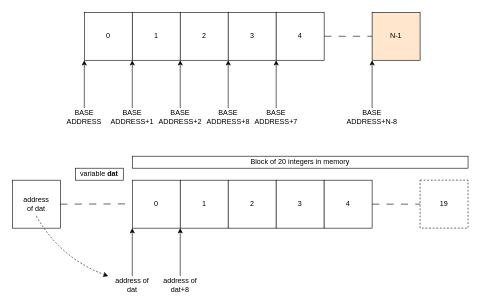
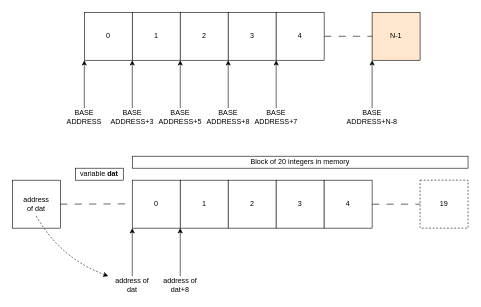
  <mxCell id="0" />
  <mxCell id="1" parent="0" />
  <mxCell id="2" value="0" style="whiteSpace=wrap;html=1;aspect=fixed;" vertex="1" parent="1"><mxGeometry x="140" y="20" width="80" height="80" as="geometry" /></mxCell>
  <mxCell id="3" value="1" style="whiteSpace=wrap;html=1;aspect=fixed;" vertex="1" parent="1"><mxGeometry x="220" y="20" width="80" height="80" as="geometry" /></mxCell>
  <mxCell id="4" value="2" style="whiteSpace=wrap;html=1;aspect=fixed;" vertex="1" parent="1"><mxGeometry x="300" y="20" width="80" height="80" as="geometry" /></mxCell>
  <mxCell id="5" value="3" style="whiteSpace=wrap;html=1;aspect=fixed;" vertex="1" parent="1"><mxGeometry x="380" y="20" width="80" height="80" as="geometry" /></mxCell>
  <mxCell id="6" value="4" style="whiteSpace=wrap;html=1;aspect=fixed;" vertex="1" parent="1"><mxGeometry x="460" y="20" width="80" height="80" as="geometry" /></mxCell>
  <mxCell id="7" value="N-1" style="whiteSpace=wrap;html=1;aspect=fixed;fillColor=#ffe6cc;" vertex="1" parent="1"><mxGeometry x="620" y="20" width="80" height="80" as="geometry" /></mxCell>
  <mxCell id="8" value="" style="endArrow=none;dashed=1;html=1;rounded=0;entryX=0;entryY=0.5;entryDx=0;entryDy=0;exitX=1;exitY=0.5;exitDx=0;exitDy=0;dashPattern=12 12;" edge="1" parent="1" source="6" target="7"><mxGeometry width="50" height="50" relative="1" as="geometry"><mxPoint x="370" y="310" as="sourcePoint" /><mxPoint x="420" y="260" as="targetPoint" /></mxGeometry></mxCell>
  <mxCell id="9" value="" style="endArrow=classic;html=1;rounded=0;entryX=0;entryY=1;entryDx=0;entryDy=0;" edge="1" parent="1" target="2"><mxGeometry width="50" height="50" relative="1" as="geometry"><mxPoint x="140" y="180" as="sourcePoint" /><mxPoint x="420" y="260" as="targetPoint" /></mxGeometry></mxCell>
  <mxCell id="10" value="BASE ADDRESS" style="text;html=1;strokeColor=none;fillColor=none;align=center;verticalAlign=middle;whiteSpace=wrap;rounded=0;" vertex="1" parent="1"><mxGeometry x="110" y="180" width="60" height="30" as="geometry" /></mxCell>
- <mxCell id="11" value="BASE ADDRESS+1" style="text;html=1;strokeColor=none;fillColor=none;align=center;verticalAlign=middle;whiteSpace=wrap;rounded=0;" vertex="1" parent="1"><mxGeometry x="190" y="180" width="60" height="30" as="geometry" /></mxCell>
+ <mxCell id="11" value="BASE ADDRESS+3" style="text;html=1;strokeColor=none;fillColor=none;align=center;verticalAlign=middle;whiteSpace=wrap;rounded=0;" vertex="1" parent="1"><mxGeometry x="190" y="180" width="60" height="30" as="geometry" /></mxCell>
  <mxCell id="12" value="" style="endArrow=classic;html=1;rounded=0;entryX=0;entryY=1;entryDx=0;entryDy=0;" edge="1" parent="1"><mxGeometry width="50" height="50" relative="1" as="geometry"><mxPoint x="220" y="180" as="sourcePoint" /><mxPoint x="220" y="100" as="targetPoint" /></mxGeometry></mxCell>
  <mxCell id="13" value="" style="endArrow=classic;html=1;rounded=0;entryX=0;entryY=1;entryDx=0;entryDy=0;" edge="1" parent="1"><mxGeometry width="50" height="50" relative="1" as="geometry"><mxPoint x="300" y="180" as="sourcePoint" /><mxPoint x="300" y="100" as="targetPoint" /></mxGeometry></mxCell>
- <mxCell id="14" value="BASE ADDRESS+2" style="text;html=1;strokeColor=none;fillColor=none;align=center;verticalAlign=middle;whiteSpace=wrap;rounded=0;" vertex="1" parent="1"><mxGeometry x="270" y="180" width="60" height="30" as="geometry" /></mxCell>
+ <mxCell id="14" value="BASE ADDRESS+5" style="text;html=1;strokeColor=none;fillColor=none;align=center;verticalAlign=middle;whiteSpace=wrap;rounded=0;" vertex="1" parent="1"><mxGeometry x="270" y="180" width="60" height="30" as="geometry" /></mxCell>
  <mxCell id="15" value="" style="endArrow=classic;html=1;rounded=0;entryX=0;entryY=1;entryDx=0;entryDy=0;" edge="1" parent="1"><mxGeometry width="50" height="50" relative="1" as="geometry"><mxPoint x="380" y="180" as="sourcePoint" /><mxPoint x="380" y="100" as="targetPoint" /></mxGeometry></mxCell>
  <mxCell id="16" value="BASE ADDRESS+8" style="text;html=1;strokeColor=none;fillColor=none;align=center;verticalAlign=middle;whiteSpace=wrap;rounded=0;" vertex="1" parent="1"><mxGeometry x="350" y="180" width="60" height="30" as="geometry" /></mxCell>
  <mxCell id="17" value="BASE ADDRESS+7" style="text;html=1;strokeColor=none;fillColor=none;align=center;verticalAlign=middle;whiteSpace=wrap;rounded=0;" vertex="1" parent="1"><mxGeometry x="430" y="180" width="60" height="30" as="geometry" /></mxCell>
  <mxCell id="18" value="" style="endArrow=classic;html=1;rounded=0;entryX=0;entryY=1;entryDx=0;entryDy=0;" edge="1" parent="1"><mxGeometry width="50" height="50" relative="1" as="geometry"><mxPoint x="460" y="180" as="sourcePoint" /><mxPoint x="460" y="100" as="targetPoint" /></mxGeometry></mxCell>
  <mxCell id="19" value="BASE ADDRESS+N-8" style="text;html=1;strokeColor=none;fillColor=none;align=center;verticalAlign=middle;whiteSpace=wrap;rounded=0;" vertex="1" parent="1"><mxGeometry x="570" y="180" width="100" height="30" as="geometry" /></mxCell>
  <mxCell id="20" value="" style="endArrow=classic;html=1;rounded=0;entryX=0;entryY=1;entryDx=0;entryDy=0;" edge="1" parent="1"><mxGeometry width="50" height="50" relative="1" as="geometry"><mxPoint x="620" y="180" as="sourcePoint" /><mxPoint x="620" y="100" as="targetPoint" /></mxGeometry></mxCell>
  <mxCell id="21" value="0" style="whiteSpace=wrap;html=1;aspect=fixed;" vertex="1" parent="1"><mxGeometry x="220" y="300" width="80" height="80" as="geometry" /></mxCell>
  <mxCell id="22" value="1" style="whiteSpace=wrap;html=1;aspect=fixed;" vertex="1" parent="1"><mxGeometry x="300" y="300" width="80" height="80" as="geometry" /></mxCell>
  <mxCell id="23" value="2" style="whiteSpace=wrap;html=1;aspect=fixed;" vertex="1" parent="1"><mxGeometry x="380" y="300" width="80" height="80" as="geometry" /></mxCell>
  <mxCell id="24" value="3" style="whiteSpace=wrap;html=1;aspect=fixed;" vertex="1" parent="1"><mxGeometry x="460" y="300" width="80" height="80" as="geometry" /></mxCell>
  <mxCell id="25" value="4" style="whiteSpace=wrap;html=1;aspect=fixed;" vertex="1" parent="1"><mxGeometry x="540" y="300" width="80" height="80" as="geometry" /></mxCell>
  <mxCell id="26" value="19" style="whiteSpace=wrap;html=1;aspect=fixed;dashed=1;" vertex="1" parent="1"><mxGeometry x="700" y="300" width="80" height="80" as="geometry" /></mxCell>
  <mxCell id="27" value="" style="endArrow=none;dashed=1;html=1;rounded=0;entryX=0;entryY=0.5;entryDx=0;entryDy=0;exitX=1;exitY=0.5;exitDx=0;exitDy=0;dashPattern=12 12;" edge="1" parent="1" source="25" target="26"><mxGeometry width="50" height="50" relative="1" as="geometry"><mxPoint x="450" y="590" as="sourcePoint" /><mxPoint x="500" y="540" as="targetPoint" /></mxGeometry></mxCell>
  <mxCell id="28" value="address of dat" style="text;html=1;strokeColor=none;fillColor=none;align=center;verticalAlign=middle;whiteSpace=wrap;rounded=0;" vertex="1" parent="1"><mxGeometry x="190" y="460" width="60" height="30" as="geometry" /></mxCell>
  <mxCell id="29" value="" style="endArrow=classic;html=1;rounded=0;entryX=0;entryY=1;entryDx=0;entryDy=0;" edge="1" parent="1"><mxGeometry width="50" height="50" relative="1" as="geometry"><mxPoint x="220" y="460" as="sourcePoint" /><mxPoint x="220" y="380" as="targetPoint" /></mxGeometry></mxCell>
  <mxCell id="30" value="address &lt;br&gt;of dat" style="whiteSpace=wrap;html=1;aspect=fixed;" vertex="1" parent="1"><mxGeometry x="20" y="300" width="80" height="80" as="geometry" /></mxCell>
  <mxCell id="31" value="Block of 20 integers in memory" style="text;html=1;strokeColor=default;fillColor=none;align=center;verticalAlign=middle;whiteSpace=wrap;rounded=0;" vertex="1" parent="1"><mxGeometry x="220" y="260" width="560" height="20" as="geometry" /></mxCell>
  <mxCell id="32" value="address of dat+8" style="text;html=1;strokeColor=none;fillColor=none;align=center;verticalAlign=middle;whiteSpace=wrap;rounded=0;" vertex="1" parent="1"><mxGeometry x="270" y="460" width="60" height="30" as="geometry" /></mxCell>
  <mxCell id="33" value="" style="endArrow=classic;html=1;rounded=0;entryX=0;entryY=1;entryDx=0;entryDy=0;" edge="1" parent="1"><mxGeometry width="50" height="50" relative="1" as="geometry"><mxPoint x="300" y="460" as="sourcePoint" /><mxPoint x="300" y="380" as="targetPoint" /></mxGeometry></mxCell>
  <mxCell id="34" value="variable &lt;b&gt;dat&lt;/b&gt;" style="text;html=1;strokeColor=default;fillColor=none;align=center;verticalAlign=middle;whiteSpace=wrap;rounded=0;" vertex="1" parent="1"><mxGeometry x="125" y="280" width="80" height="20" as="geometry" /></mxCell>
  <mxCell id="35" value="" style="endArrow=none;dashed=1;html=1;rounded=0;entryX=0;entryY=0.5;entryDx=0;entryDy=0;exitX=1;exitY=0.5;exitDx=0;exitDy=0;dashPattern=12 12;" edge="1" parent="1" source="30"><mxGeometry width="50" height="50" relative="1" as="geometry"><mxPoint x="140" y="339.5" as="sourcePoint" /><mxPoint x="220" y="339.5" as="targetPoint" /></mxGeometry></mxCell>
  <mxCell id="36" value="" style="endArrow=classic;html=1;exitX=0.5;exitY=0.75;exitDx=0;exitDy=0;exitPerimeter=0;curved=1;dashed=1;" edge="1" parent="1" source="30"><mxGeometry width="50" height="50" relative="1" as="geometry"><mxPoint x="640" y="310" as="sourcePoint" /><mxPoint x="180" y="460" as="targetPoint" /><Array as="points"><mxPoint x="100" y="430" /></Array></mxGeometry></mxCell>
